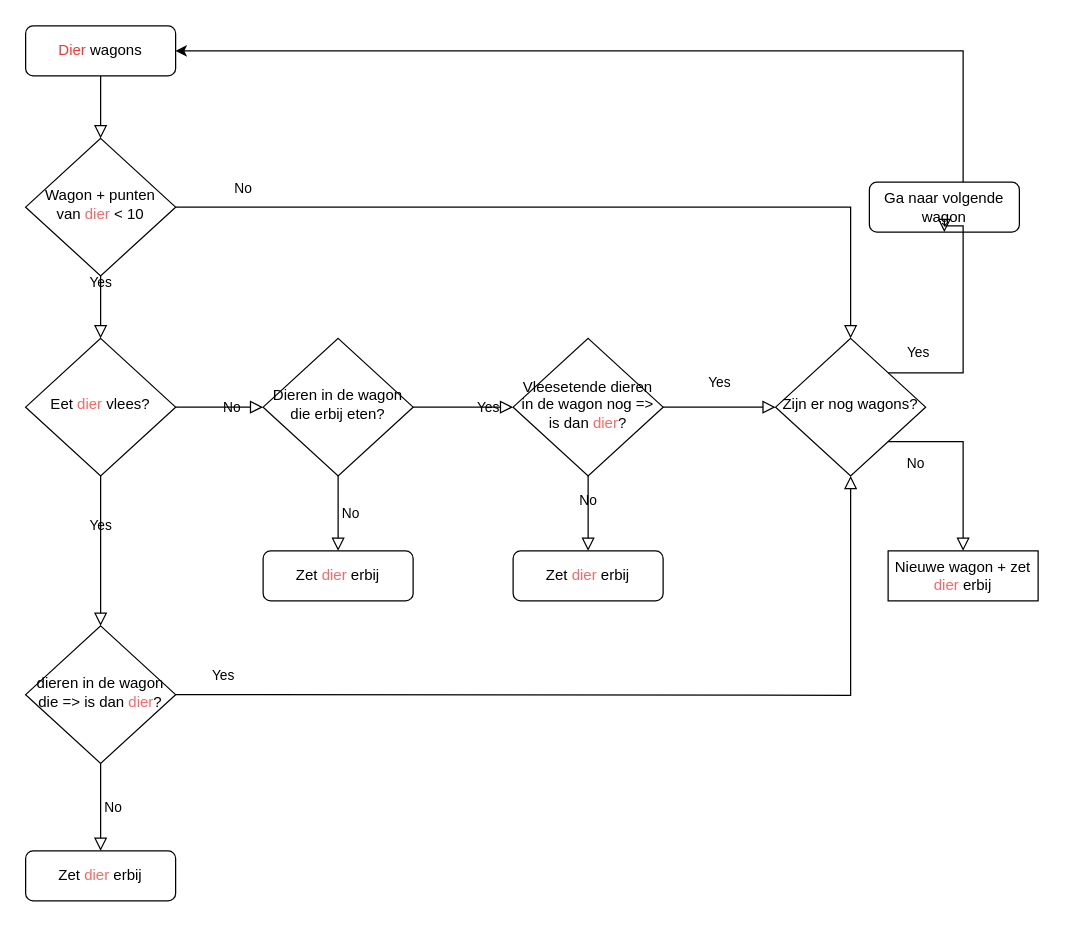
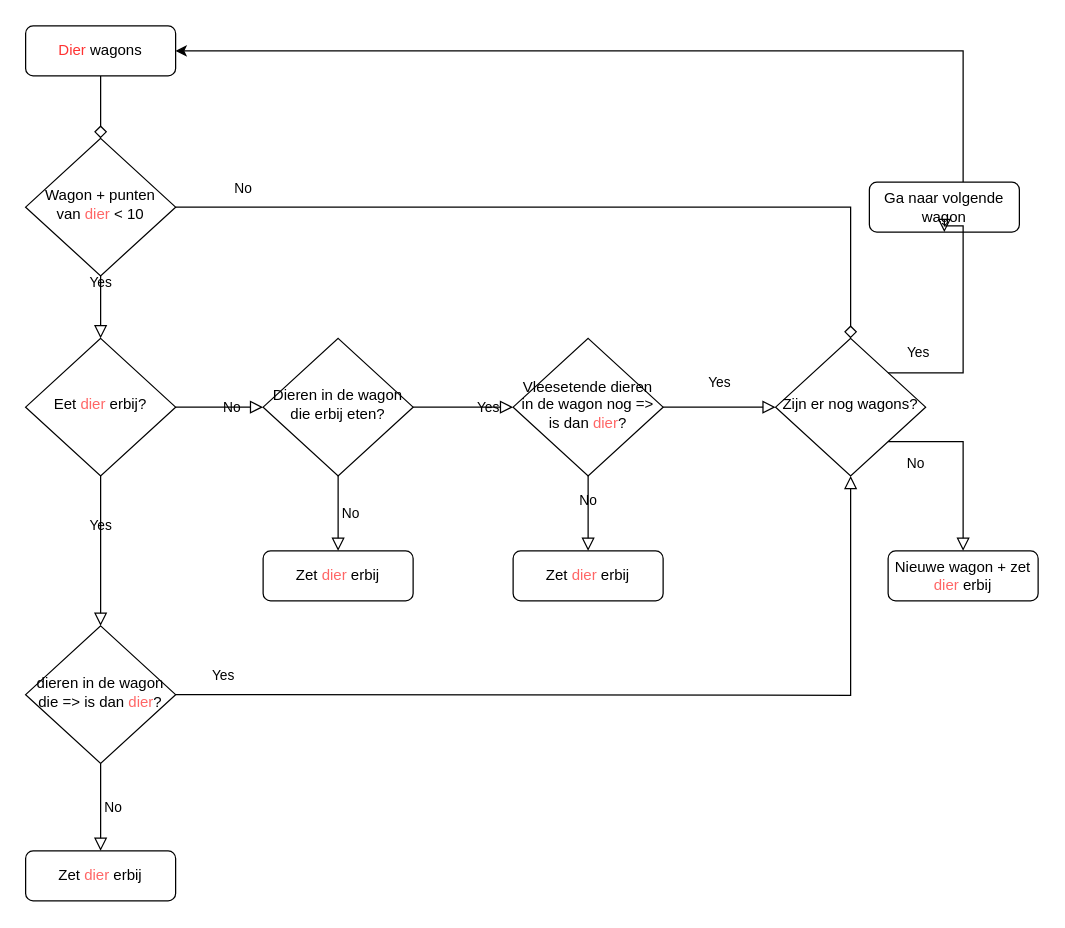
  <mxCell id="0" />
  <mxCell id="1" parent="0" />
- <mxCell id="2" value="" style="rounded=0;html=1;jettySize=auto;orthogonalLoop=1;fontSize=11;endArrow=block;endFill=0;endSize=8;strokeWidth=1;shadow=0;labelBackgroundColor=none;edgeStyle=orthogonalEdgeStyle;" parent="1" source="3" target="6" edge="1"><mxGeometry relative="1" as="geometry" /></mxCell>
+ <mxCell id="2" value="" style="rounded=0;html=1;jettySize=auto;orthogonalLoop=1;fontSize=11;endArrow=diamond;endFill=0;endSize=8;strokeWidth=1;shadow=0;labelBackgroundColor=none;edgeStyle=orthogonalEdgeStyle;" parent="1" source="3" target="6" edge="1"><mxGeometry relative="1" as="geometry" /></mxCell>
  <mxCell id="3" value="&lt;font color=&quot;#ff3333&quot;&gt;Dier&lt;/font&gt; wagons" style="rounded=1;whiteSpace=wrap;html=1;fontSize=12;glass=0;strokeWidth=1;shadow=0;" parent="1" vertex="1"><mxGeometry x="20" y="20" width="120" height="40" as="geometry" /></mxCell>
  <mxCell id="4" value="Yes" style="rounded=0;html=1;jettySize=auto;orthogonalLoop=1;fontSize=11;endArrow=block;endFill=0;endSize=8;strokeWidth=1;shadow=0;labelBackgroundColor=none;edgeStyle=orthogonalEdgeStyle;" parent="1" source="6" edge="1"><mxGeometry y="20" relative="1" as="geometry"><mxPoint as="offset" /><mxPoint x="80" y="270" as="targetPoint" /></mxGeometry></mxCell>
- <mxCell id="5" value="No" style="edgeStyle=orthogonalEdgeStyle;rounded=0;html=1;jettySize=auto;orthogonalLoop=1;fontSize=11;endArrow=block;endFill=0;endSize=8;strokeWidth=1;shadow=0;labelBackgroundColor=none;entryX=0.5;entryY=0;entryDx=0;entryDy=0;" parent="1" source="6" target="22" edge="1"><mxGeometry x="-0.833" y="15" relative="1" as="geometry"><mxPoint as="offset" /><mxPoint x="620" y="165" as="targetPoint" /></mxGeometry></mxCell>
+ <mxCell id="5" value="No" style="edgeStyle=orthogonalEdgeStyle;rounded=0;html=1;jettySize=auto;orthogonalLoop=1;fontSize=11;endArrow=diamond;endFill=0;endSize=8;strokeWidth=1;shadow=0;labelBackgroundColor=none;entryX=0.5;entryY=0;entryDx=0;entryDy=0;" parent="1" source="6" target="22" edge="1"><mxGeometry x="-0.833" y="15" relative="1" as="geometry"><mxPoint as="offset" /><mxPoint x="620" y="165" as="targetPoint" /></mxGeometry></mxCell>
  <mxCell id="6" value="Wagon + punten van &lt;font color=&quot;#ff6666&quot;&gt;dier&lt;/font&gt; &amp;lt; 10" style="rhombus;whiteSpace=wrap;html=1;shadow=0;fontFamily=Helvetica;fontSize=12;align=center;strokeWidth=1;spacing=6;spacingTop=-4;" parent="1" vertex="1"><mxGeometry x="20" y="110" width="120" height="110" as="geometry" /></mxCell>
  <mxCell id="7" value="Vleesetende dieren in de wagon nog =&amp;gt; is dan &lt;font color=&quot;#ff6666&quot;&gt;dier&lt;/font&gt;?" style="rhombus;whiteSpace=wrap;html=1;shadow=0;fontFamily=Helvetica;fontSize=12;align=center;strokeWidth=1;spacing=6;spacingTop=-4;" parent="1" vertex="1"><mxGeometry x="410" y="270" width="120" height="110" as="geometry" /></mxCell>
  <mxCell id="8" value="Zet &lt;font color=&quot;#ff6666&quot;&gt;dier&lt;/font&gt; erbij" style="rounded=1;whiteSpace=wrap;html=1;fontSize=12;glass=0;strokeWidth=1;shadow=0;" parent="1" vertex="1"><mxGeometry x="410" y="440" width="120" height="40" as="geometry" /></mxCell>
- <mxCell id="9" value="Eet &lt;font color=&quot;#ff6666&quot;&gt;dier&lt;/font&gt; vlees?" style="rhombus;whiteSpace=wrap;html=1;shadow=0;fontFamily=Helvetica;fontSize=12;align=center;strokeWidth=1;spacing=6;spacingTop=-4;" parent="1" vertex="1"><mxGeometry x="20" y="270" width="120" height="110" as="geometry" /></mxCell>
+ <mxCell id="9" value="Eet &lt;font color=&quot;#ff6666&quot;&gt;dier&lt;/font&gt; erbij?" style="rhombus;whiteSpace=wrap;html=1;shadow=0;fontFamily=Helvetica;fontSize=12;align=center;strokeWidth=1;spacing=6;spacingTop=-4;" parent="1" vertex="1"><mxGeometry x="20" y="270" width="120" height="110" as="geometry" /></mxCell>
  <mxCell id="10" value="No" style="edgeStyle=orthogonalEdgeStyle;rounded=0;html=1;jettySize=auto;orthogonalLoop=1;fontSize=11;endArrow=block;endFill=0;endSize=8;strokeWidth=1;shadow=0;labelBackgroundColor=none;exitX=1;exitY=0.5;exitDx=0;exitDy=0;" parent="1" source="9" edge="1"><mxGeometry y="10" relative="1" as="geometry"><mxPoint as="offset" /><mxPoint x="150" y="175" as="sourcePoint" /><mxPoint x="210" y="325" as="targetPoint" /></mxGeometry></mxCell>
  <mxCell id="11" value="Yes" style="rounded=0;html=1;jettySize=auto;orthogonalLoop=1;fontSize=11;endArrow=block;endFill=0;endSize=8;strokeWidth=1;shadow=0;labelBackgroundColor=none;edgeStyle=orthogonalEdgeStyle;exitX=0.5;exitY=1;exitDx=0;exitDy=0;entryX=0.5;entryY=0;entryDx=0;entryDy=0;" parent="1" source="9" edge="1"><mxGeometry y="20" relative="1" as="geometry"><mxPoint as="offset" /><mxPoint x="280" y="390" as="sourcePoint" /><mxPoint x="80" y="500" as="targetPoint" /></mxGeometry></mxCell>
  <mxCell id="12" value="Dieren in de wagon die erbij eten?" style="rhombus;whiteSpace=wrap;html=1;shadow=0;fontFamily=Helvetica;fontSize=12;align=center;strokeWidth=1;spacing=6;spacingTop=-4;" parent="1" vertex="1"><mxGeometry x="210" y="270" width="120" height="110" as="geometry" /></mxCell>
  <mxCell id="13" value="Yes" style="rounded=0;html=1;jettySize=auto;orthogonalLoop=1;fontSize=11;endArrow=block;endFill=0;endSize=8;strokeWidth=1;shadow=0;labelBackgroundColor=none;edgeStyle=orthogonalEdgeStyle;exitX=1;exitY=0.5;exitDx=0;exitDy=0;" parent="1" source="12" edge="1"><mxGeometry y="20" relative="1" as="geometry"><mxPoint as="offset" /><mxPoint x="90" y="390" as="sourcePoint" /><mxPoint x="410" y="325" as="targetPoint" /></mxGeometry></mxCell>
  <mxCell id="14" value="Yes" style="rounded=0;html=1;jettySize=auto;orthogonalLoop=1;fontSize=11;endArrow=block;endFill=0;endSize=8;strokeWidth=1;shadow=0;labelBackgroundColor=none;edgeStyle=orthogonalEdgeStyle;exitX=1;exitY=0.5;exitDx=0;exitDy=0;entryX=0;entryY=0.5;entryDx=0;entryDy=0;" parent="1" source="7" edge="1" target="22"><mxGeometry y="20" relative="1" as="geometry"><mxPoint as="offset" /><mxPoint x="340" y="335" as="sourcePoint" /><mxPoint x="640" y="240" as="targetPoint" /><Array as="points"><mxPoint x="610" y="325" /><mxPoint x="610" y="325" /></Array></mxGeometry></mxCell>
  <mxCell id="15" value="No" style="edgeStyle=orthogonalEdgeStyle;rounded=0;html=1;jettySize=auto;orthogonalLoop=1;fontSize=11;endArrow=block;endFill=0;endSize=8;strokeWidth=1;shadow=0;labelBackgroundColor=none;exitX=0.5;exitY=1;exitDx=0;exitDy=0;" parent="1" source="7" edge="1"><mxGeometry y="10" relative="1" as="geometry"><mxPoint as="offset" /><mxPoint x="150" y="335" as="sourcePoint" /><mxPoint x="470" y="440" as="targetPoint" /></mxGeometry></mxCell>
  <mxCell id="16" value="dieren in de wagon die =&amp;gt; is dan &lt;font color=&quot;#ff6666&quot;&gt;dier&lt;/font&gt;?" style="rhombus;whiteSpace=wrap;html=1;shadow=0;fontFamily=Helvetica;fontSize=12;align=center;strokeWidth=1;spacing=6;spacingTop=-4;" parent="1" vertex="1"><mxGeometry x="20" y="500" width="120" height="110" as="geometry" /></mxCell>
  <mxCell id="17" value="Yes" style="rounded=0;html=1;jettySize=auto;orthogonalLoop=1;fontSize=11;endArrow=block;endFill=0;endSize=8;strokeWidth=1;shadow=0;labelBackgroundColor=none;edgeStyle=orthogonalEdgeStyle;exitX=1;exitY=0.5;exitDx=0;exitDy=0;entryX=0.5;entryY=1;entryDx=0;entryDy=0;" parent="1" edge="1" target="22"><mxGeometry x="-0.893" y="15" relative="1" as="geometry"><mxPoint as="offset" /><mxPoint x="140" y="555" as="sourcePoint" /><mxPoint x="680" y="410" as="targetPoint" /></mxGeometry></mxCell>
  <mxCell id="18" value="No" style="edgeStyle=orthogonalEdgeStyle;rounded=0;html=1;jettySize=auto;orthogonalLoop=1;fontSize=11;endArrow=block;endFill=0;endSize=8;strokeWidth=1;shadow=0;labelBackgroundColor=none;exitX=0.5;exitY=1;exitDx=0;exitDy=0;entryX=0.5;entryY=0;entryDx=0;entryDy=0;" parent="1" source="16" target="21" edge="1"><mxGeometry y="10" relative="1" as="geometry"><mxPoint as="offset" /><mxPoint x="-40" y="565" as="sourcePoint" /><mxPoint x="280" y="670" as="targetPoint" /></mxGeometry></mxCell>
  <mxCell id="19" value="Zet &lt;font color=&quot;#ff6666&quot;&gt;dier&lt;/font&gt; erbij" style="rounded=1;whiteSpace=wrap;html=1;fontSize=12;glass=0;strokeWidth=1;shadow=0;" parent="1" vertex="1"><mxGeometry x="210" y="440" width="120" height="40" as="geometry" /></mxCell>
  <mxCell id="20" value="No" style="edgeStyle=orthogonalEdgeStyle;rounded=0;html=1;jettySize=auto;orthogonalLoop=1;fontSize=11;endArrow=block;endFill=0;endSize=8;strokeWidth=1;shadow=0;labelBackgroundColor=none;exitX=0.5;exitY=1;exitDx=0;exitDy=0;entryX=0.5;entryY=0;entryDx=0;entryDy=0;" parent="1" source="12" target="19" edge="1"><mxGeometry y="10" relative="1" as="geometry"><mxPoint as="offset" /><mxPoint x="480" y="390" as="sourcePoint" /><mxPoint x="480" y="450" as="targetPoint" /></mxGeometry></mxCell>
  <mxCell id="21" value="Zet &lt;font color=&quot;#ff6666&quot;&gt;dier&lt;/font&gt; erbij" style="rounded=1;whiteSpace=wrap;html=1;fontSize=12;glass=0;strokeWidth=1;shadow=0;" parent="1" vertex="1"><mxGeometry x="20" y="680" width="120" height="40" as="geometry" /></mxCell>
  <mxCell id="22" value="Zijn er nog wagons?" style="rhombus;whiteSpace=wrap;html=1;shadow=0;fontFamily=Helvetica;fontSize=12;align=center;strokeWidth=1;spacing=6;spacingTop=-4;" vertex="1" parent="1"><mxGeometry x="620" y="270" width="120" height="110" as="geometry" /></mxCell>
  <mxCell id="23" value="No" style="edgeStyle=orthogonalEdgeStyle;rounded=0;html=1;jettySize=auto;orthogonalLoop=1;fontSize=11;endArrow=block;endFill=0;endSize=8;strokeWidth=1;shadow=0;labelBackgroundColor=none;exitX=1;exitY=1;exitDx=0;exitDy=0;entryX=0.5;entryY=0;entryDx=0;entryDy=0;" edge="1" parent="1" source="22" target="24"><mxGeometry x="-0.696" y="-17" relative="1" as="geometry"><mxPoint as="offset" /><mxPoint x="480" y="390" as="sourcePoint" /><mxPoint x="850" y="360" as="targetPoint" /><Array as="points"><mxPoint x="770" y="353" /></Array></mxGeometry></mxCell>
- <mxCell id="24" value="Nieuwe wagon + zet &lt;font color=&quot;#ff6666&quot;&gt;dier&lt;/font&gt; erbij" style="whiteSpace=wrap;html=1;fontSize=12;glass=0;strokeWidth=1;shadow=0;rounded=0;" vertex="1" parent="1"><mxGeometry x="710" y="440" width="120" height="40" as="geometry" /></mxCell>
+ <mxCell id="24" value="Nieuwe wagon + zet &lt;font color=&quot;#ff6666&quot;&gt;dier&lt;/font&gt; erbij" style="rounded=1;whiteSpace=wrap;html=1;fontSize=12;glass=0;strokeWidth=1;shadow=0;" vertex="1" parent="1"><mxGeometry x="710" y="440" width="120" height="40" as="geometry" /></mxCell>
  <mxCell id="25" style="edgeStyle=orthogonalEdgeStyle;rounded=0;orthogonalLoop=1;jettySize=auto;html=1;entryX=1;entryY=0.5;entryDx=0;entryDy=0;" edge="1" parent="1" source="26" target="3"><mxGeometry relative="1" as="geometry"><Array as="points"><mxPoint x="770" y="40" /></Array></mxGeometry></mxCell>
  <mxCell id="26" value="Ga naar volgende wagon" style="rounded=1;whiteSpace=wrap;html=1;fontSize=12;glass=0;strokeWidth=1;shadow=0;" vertex="1" parent="1"><mxGeometry x="695" y="145" width="120" height="40" as="geometry" /></mxCell>
  <mxCell id="27" value="Yes" style="rounded=0;html=1;jettySize=auto;orthogonalLoop=1;fontSize=11;endArrow=block;endFill=0;endSize=8;strokeWidth=1;shadow=0;labelBackgroundColor=none;edgeStyle=orthogonalEdgeStyle;exitX=1;exitY=0;exitDx=0;exitDy=0;entryX=0.5;entryY=1;entryDx=0;entryDy=0;" edge="1" parent="1" source="22" target="26"><mxGeometry x="-0.761" y="17" relative="1" as="geometry"><mxPoint as="offset" /><mxPoint x="540" y="335" as="sourcePoint" /><mxPoint x="630" y="335" as="targetPoint" /><Array as="points"><mxPoint x="770" y="297" /><mxPoint x="770" y="180" /></Array></mxGeometry></mxCell>
